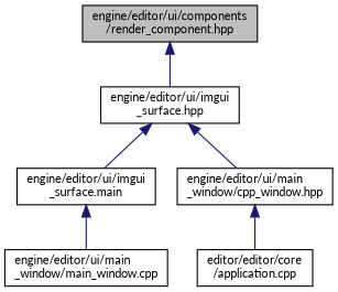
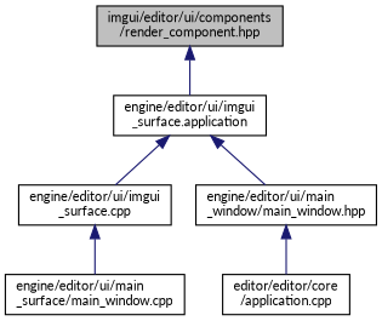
  digraph {
    fontname=Lato
    node [color=black fillcolor=white fontname=Lato fontsize=10 shape=record style=filled]
    edge [color=midnightblue dir=back fontname=Lato fontsize=10 labelfontname=Helvetica labelfontsize=10 style=solid]
-   n1 [fillcolor=grey75 fontcolor=black height=0.2 label="engine/editor/ui/components\l/render_component.hpp" width=0.4]
-   n2 [height=0.2 label="engine/editor/ui/imgui\l_surface.hpp" width=0.4]
-   n3 [height=0.2 label="engine/editor/ui/imgui\l_surface.main" width=0.4]
-   n4 [height=0.2 label="engine/editor/ui/main\l_window/cpp_window.hpp" width=0.4]
-   n5 [height=0.2 label="engine/editor/ui/main\l_window/main_window.cpp" width=0.4]
+   n1 [fillcolor=grey75 fontcolor=black height=0.2 label="imgui/editor/ui/components\l/render_component.hpp" width=0.4]
+   n2 [height=0.2 label="engine/editor/ui/imgui\l_surface.application" width=0.4]
+   n3 [height=0.2 label="engine/editor/ui/imgui\l_surface.cpp" width=0.4]
+   n4 [height=0.2 label="engine/editor/ui/main\l_window/main_window.hpp" width=0.4]
+   n5 [height=0.2 label="engine/editor/ui/main\l_surface/main_window.cpp" width=0.4]
    n6 [height=0.2 label="editor/editor/core\l/application.cpp" width=0.4]
    n1 -> n2
    n2 -> n3
    n2 -> n4
    n3 -> n5
    n4 -> n6
  }
